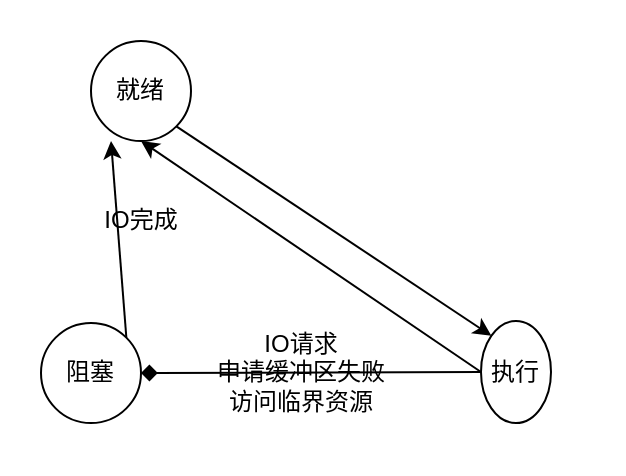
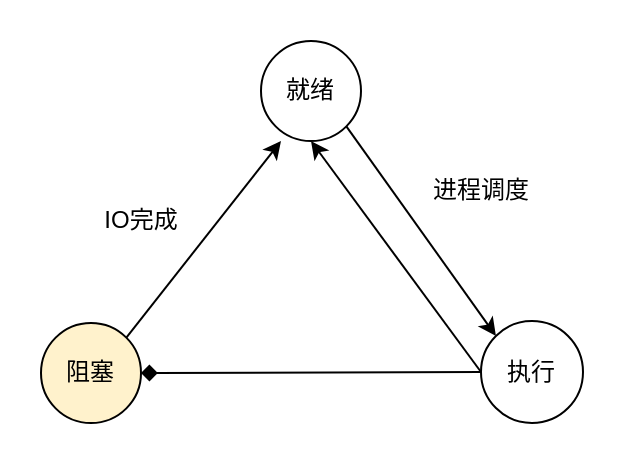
  <mxCell id="0" />
  <mxCell id="1" parent="0" />
  <mxCell id="2" style="rounded=0;orthogonalLoop=1;jettySize=auto;html=1;exitX=1;exitY=1;exitDx=0;exitDy=0;entryX=0;entryY=0;entryDx=0;entryDy=0;" edge="1" parent="1" source="3" target="6"><mxGeometry relative="1" as="geometry" /></mxCell>
- <mxCell id="3" value="就绪" style="ellipse;whiteSpace=wrap;html=1;aspect=fixed;" vertex="1" parent="1"><mxGeometry x="45" y="20" width="50" height="50" as="geometry" /></mxCell>
+ <mxCell id="3" value="就绪" style="ellipse;whiteSpace=wrap;html=1;aspect=fixed;" vertex="1" parent="1"><mxGeometry x="130" y="20" width="50" height="50" as="geometry" /></mxCell>
  <mxCell id="4" style="edgeStyle=none;rounded=0;orthogonalLoop=1;jettySize=auto;html=1;exitX=0;exitY=0.5;exitDx=0;exitDy=0;entryX=0.5;entryY=1;entryDx=0;entryDy=0;" edge="1" parent="1" source="6" target="3"><mxGeometry relative="1" as="geometry" /></mxCell>
  <mxCell id="5" style="edgeStyle=none;rounded=0;orthogonalLoop=1;jettySize=auto;html=1;exitX=0;exitY=0.5;exitDx=0;exitDy=0;entryX=1;entryY=0.5;entryDx=0;entryDy=0;endArrow=diamond;" edge="1" parent="1" source="6" target="9"><mxGeometry relative="1" as="geometry" /></mxCell>
- <mxCell id="6" value="执行" style="ellipse;whiteSpace=wrap;html=1;aspect=fixed;" vertex="1" parent="1"><mxGeometry x="240" y="160" width="35" height="51" as="geometry" /></mxCell>
+ <mxCell id="6" value="执行" style="ellipse;whiteSpace=wrap;html=1;aspect=fixed;" vertex="1" parent="1"><mxGeometry x="240" y="160" width="51" height="51" as="geometry" /></mxCell>
+ <mxCell id="7" value="进程调度" style="text;html=1;align=center;verticalAlign=middle;resizable=0;points=[];autosize=1;strokeColor=none;fillColor=none;" vertex="1" parent="1"><mxGeometry x="205" y="80" width="70" height="30" as="geometry" /></mxCell>
  <mxCell id="8" style="edgeStyle=none;rounded=0;orthogonalLoop=1;jettySize=auto;html=1;exitX=1;exitY=0;exitDx=0;exitDy=0;entryX=0.2;entryY=1;entryDx=0;entryDy=0;entryPerimeter=0;" edge="1" parent="1" source="9" target="3"><mxGeometry relative="1" as="geometry" /></mxCell>
- <mxCell id="9" value="阻塞" style="ellipse;whiteSpace=wrap;html=1;aspect=fixed;" vertex="1" parent="1"><mxGeometry x="20" y="161" width="50" height="50" as="geometry" /></mxCell>
+ <mxCell id="9" value="阻塞" style="ellipse;whiteSpace=wrap;html=1;aspect=fixed;fillColor=#fff2cc;" vertex="1" parent="1"><mxGeometry x="20" y="161" width="50" height="50" as="geometry" /></mxCell>
  <mxCell id="10" value="IO完成" style="text;html=1;align=center;verticalAlign=middle;resizable=0;points=[];autosize=1;strokeColor=none;fillColor=none;" vertex="1" parent="1"><mxGeometry x="40" y="95" width="60" height="30" as="geometry" /></mxCell>
- <mxCell id="11" value="IO请求&lt;br&gt;申请缓冲区失败&lt;br&gt;访问临界资源" style="text;html=1;align=center;verticalAlign=middle;resizable=0;points=[];autosize=1;strokeColor=none;fillColor=none;" vertex="1" parent="1"><mxGeometry x="95" y="156" width="110" height="60" as="geometry" /></mxCell>
